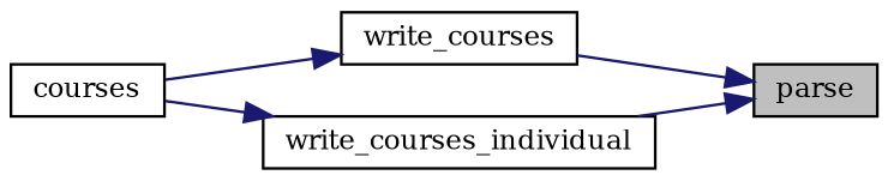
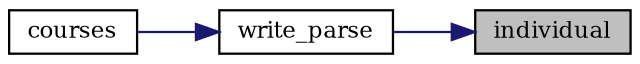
  digraph {
    fontname="DejaVu Serif"
    rankdir=RL
    node [color=black fillcolor=white fontname="DejaVu Serif" fontsize=10 shape=record style=filled]
    edge [color=midnightblue dir=back fontname="DejaVu Serif" fontsize=10 labelfontname=Helvetica labelfontsize=10 style=solid]
-   n1 [fillcolor=grey75 fontcolor=black height=0.2 label=parse width=0.4]
-   n2 [height=0.2 label=write_courses width=0.4]
-   n3 [height=0.2 label=write_courses_individual width=0.4]
+   n1 [fillcolor=grey75 fontcolor=black height=0.2 label=individual width=0.4]
+   n2 [height=0.2 label=write_parse width=0.4]
    n4 [height=0.2 label=courses width=0.4]
    n1 -> n2
-   n1 -> n3
    n2 -> n4
-   n3 -> n4
  }
